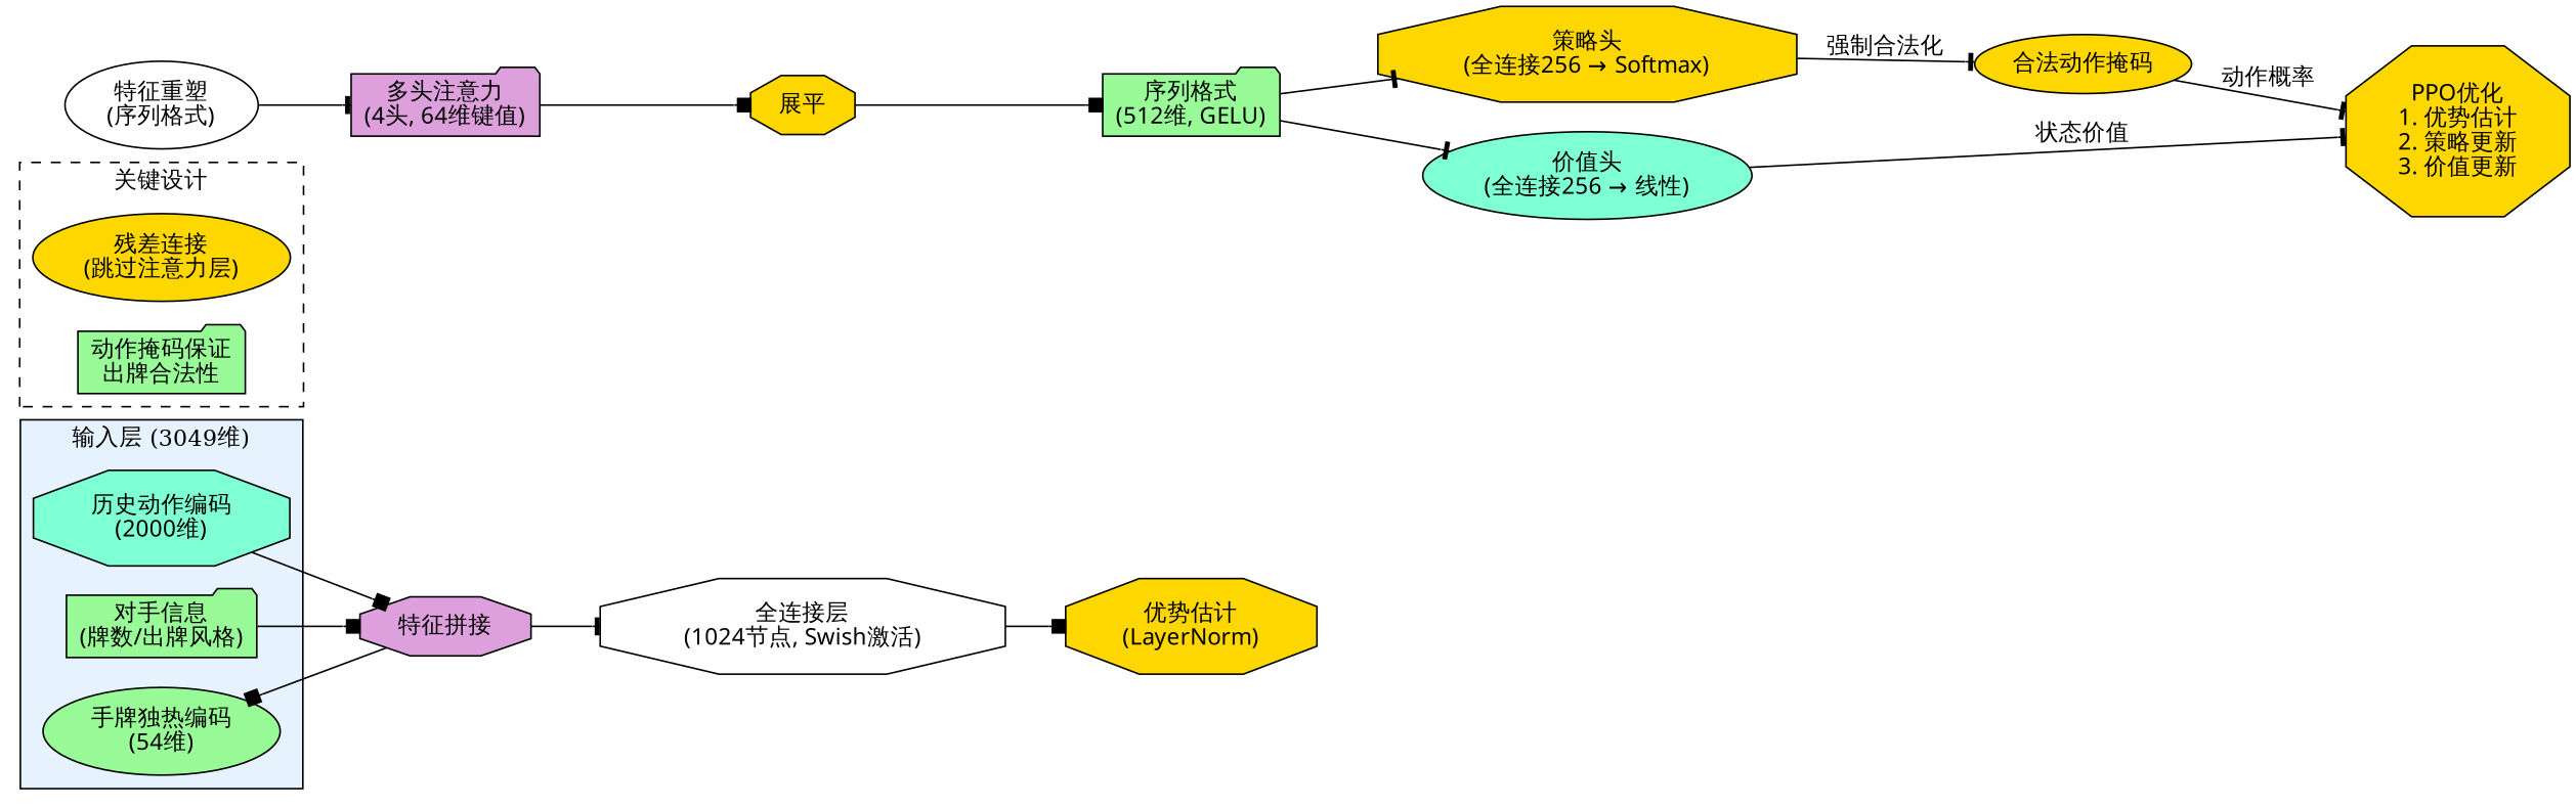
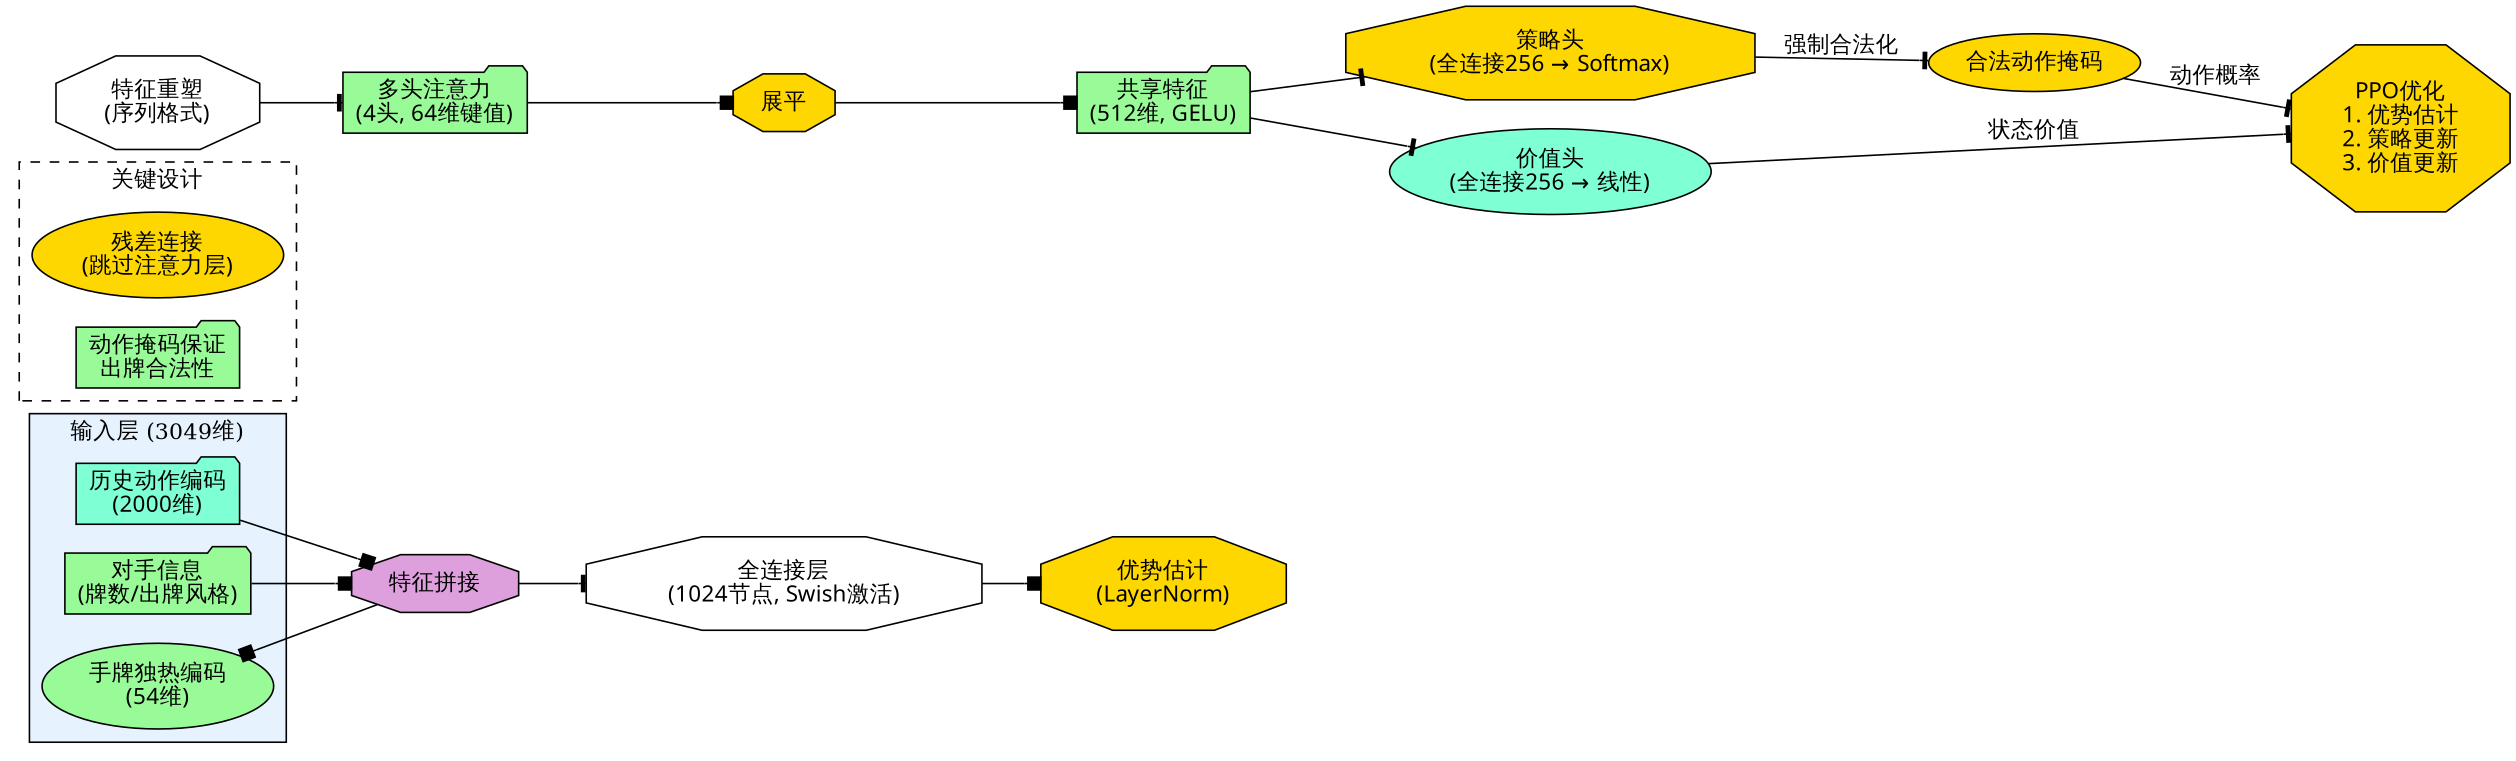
  digraph {
    rankdir=LR
    node [fillcolor=gold fontname="Microsoft YaHei" shape=octagon style=filled]
    edge [arrowhead=tee fontname=SimSun]
    n1 [fillcolor=palegreen label="手牌独热编码\n(54维)" shape=ellipse]
-   n2 [fillcolor=aquamarine label="历史动作编码\n(2000维)"]
+   n2 [fillcolor=aquamarine label="历史动作编码\n(2000维)" shape=folder]
    n3 [fillcolor=palegreen label="对手信息\n(牌数/出牌风格)" shape=folder]
    n4 [label="残差连接\n(跳过注意力层)" shape=ellipse]
    n5 [fillcolor=palegreen label="动作掩码保证\n出牌合法性" shape=folder]
    n6 [fillcolor=plum label="特征拼接"]
    n7 [fillcolor=white label="全连接层\n(1024节点, Swish激活)"]
    n8 [label="优势估计\n(LayerNorm)"]
-   n9 [fillcolor=white label="特征重塑\n(序列格式)" shape=ellipse]
-   n10 [fillcolor=plum label="多头注意力\n(4头, 64维键值)" shape=folder]
-   n11 [fillcolor=palegreen label="序列格式\n(512维, GELU)" shape=folder]
+   n9 [fillcolor=white label="特征重塑\n(序列格式)"]
+   n10 [fillcolor=palegreen label="多头注意力\n(4头, 64维键值)" shape=folder]
+   n11 [fillcolor=palegreen label="共享特征\n(512维, GELU)" shape=folder]
    n12 [label="策略头\n(全连接256 → Softmax)"]
    n13 [fillcolor=aquamarine label="价值头\n(全连接256 → 线性)" shape=ellipse]
    n14 [label="展平"]
    n15 [label="合法动作掩码" shape=ellipse]
    n16 [label="PPO优化\n1. 优势估计\n2. 策略更新\n3. 价值更新"]
    subgraph cluster_1 {
      fillcolor="#E6F3FF"
      label="输入层 (3049维)"
      style=filled
      n1
      n2
      n3
    }
    subgraph cluster_2 {
      label="关键设计"
      style=dashed
      n4
      n5
    }
    n2 -> n6 [arrowhead=box]
    n3 -> n6 [arrowhead=box]
    n6 -> n1 [arrowhead=box]
    n6 -> n7
    n7 -> n8 [arrowhead=box]
    n9 -> n10
    n10 -> n14 [arrowhead=box]
    n11 -> n12
    n11 -> n13
    n12 -> n15 [label="强制合法化"]
    n13 -> n16 [label="状态价值"]
    n14 -> n11 [arrowhead=box]
    n15 -> n16 [label="动作概率"]
  }
